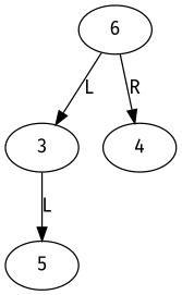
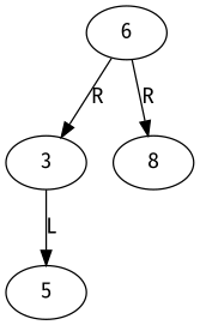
  digraph {
    fontname="Fira Sans"
    node [fontname="Fira Sans"]
    edge [fontname="Fira Sans"]
    6
    3
-   8 [label=4]
+   8
    5
-   6 -> 3 [label=L]
+   6 -> 3 [label=R]
    6 -> 8 [label=R]
    3 -> 5 [label=L]
  }
